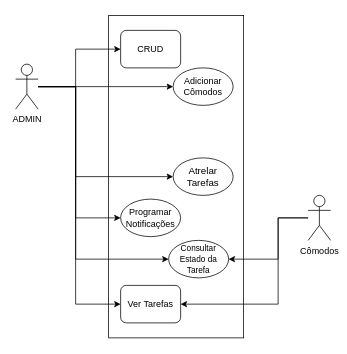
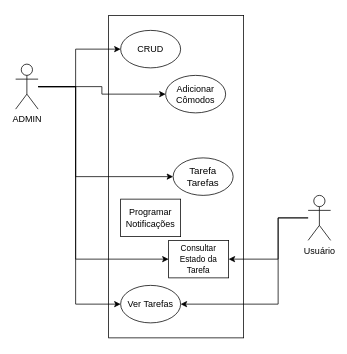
  <mxCell id="0" />
  <mxCell id="1" parent="0" />
  <mxCell id="2" value="" style="rounded=0;whiteSpace=wrap;html=1;" parent="1" vertex="1"><mxGeometry x="144" y="20" width="180" height="430" as="geometry" /></mxCell>
  <mxCell id="3" style="edgeStyle=orthogonalEdgeStyle;rounded=0;orthogonalLoop=1;jettySize=auto;html=1;entryX=0;entryY=0.5;entryDx=0;entryDy=0;" parent="1" source="9" target="13" edge="1"><mxGeometry relative="1" as="geometry"><Array as="points"><mxPoint x="100" y="115" /><mxPoint x="100" y="65" /></Array></mxGeometry></mxCell>
- <mxCell id="4" style="edgeStyle=orthogonalEdgeStyle;rounded=0;orthogonalLoop=1;jettySize=auto;html=1;entryX=0;entryY=0.5;entryDx=0;entryDy=0;" parent="1" source="9" target="16" edge="1"><mxGeometry relative="1" as="geometry"><Array as="points"><mxPoint x="100" y="115" /><mxPoint x="100" y="290" /></Array></mxGeometry></mxCell>
  <mxCell id="5" style="edgeStyle=orthogonalEdgeStyle;rounded=0;orthogonalLoop=1;jettySize=auto;html=1;entryX=0;entryY=0.5;entryDx=0;entryDy=0;" parent="1" source="9" target="14" edge="1"><mxGeometry relative="1" as="geometry" /></mxCell>
  <mxCell id="6" style="edgeStyle=orthogonalEdgeStyle;rounded=0;orthogonalLoop=1;jettySize=auto;html=1;entryX=0;entryY=0.5;entryDx=0;entryDy=0;" parent="1" source="9" target="17" edge="1"><mxGeometry relative="1" as="geometry"><Array as="points"><mxPoint x="100" y="115" /><mxPoint x="100" y="345" /></Array></mxGeometry></mxCell>
  <mxCell id="7" style="edgeStyle=orthogonalEdgeStyle;rounded=0;orthogonalLoop=1;jettySize=auto;html=1;entryX=0;entryY=0.5;entryDx=0;entryDy=0;" parent="1" source="9" target="18" edge="1"><mxGeometry relative="1" as="geometry"><Array as="points"><mxPoint x="100" y="115" /><mxPoint x="100" y="405" /></Array></mxGeometry></mxCell>
  <mxCell id="8" style="edgeStyle=orthogonalEdgeStyle;rounded=0;orthogonalLoop=1;jettySize=auto;html=1;entryX=0;entryY=0.5;entryDx=0;entryDy=0;" parent="1" source="9" target="15" edge="1"><mxGeometry relative="1" as="geometry"><Array as="points"><mxPoint x="100" y="115" /><mxPoint x="100" y="235" /></Array></mxGeometry></mxCell>
  <mxCell id="9" value="ADMIN" style="shape=umlActor;verticalLabelPosition=bottom;verticalAlign=top;html=1;outlineConnect=0;" parent="1" vertex="1"><mxGeometry x="20" y="85" width="30" height="60" as="geometry" /></mxCell>
  <mxCell id="10" style="edgeStyle=orthogonalEdgeStyle;rounded=0;orthogonalLoop=1;jettySize=auto;html=1;entryX=1;entryY=0.5;entryDx=0;entryDy=0;" parent="1" source="12" target="17" edge="1"><mxGeometry relative="1" as="geometry"><Array as="points"><mxPoint x="370" y="290" /><mxPoint x="370" y="345" /></Array></mxGeometry></mxCell>
  <mxCell id="11" style="edgeStyle=orthogonalEdgeStyle;rounded=0;orthogonalLoop=1;jettySize=auto;html=1;entryX=1;entryY=0.5;entryDx=0;entryDy=0;" parent="1" source="12" target="18" edge="1"><mxGeometry relative="1" as="geometry"><Array as="points"><mxPoint x="370" y="290" /><mxPoint x="370" y="405" /></Array></mxGeometry></mxCell>
- <mxCell id="12" value="Cômodos" style="shape=umlActor;verticalLabelPosition=bottom;verticalAlign=top;html=1;outlineConnect=0;" parent="1" vertex="1"><mxGeometry x="410" y="260" width="30" height="60" as="geometry" /></mxCell>
- <mxCell id="13" value="CRUD" style="whiteSpace=wrap;html=1;rounded=1;" parent="1" vertex="1"><mxGeometry x="160" y="40" width="80" height="50" as="geometry" /></mxCell>
- <mxCell id="14" value="Adicionar Cômodos" style="ellipse;whiteSpace=wrap;html=1;" parent="1" vertex="1"><mxGeometry x="230" y="90" width="80" height="50" as="geometry" /></mxCell>
- <mxCell id="15" value="&lt;font style=&quot;font-size: 13px;&quot;&gt;Atrelar Tarefas&lt;/font&gt;" style="ellipse;whiteSpace=wrap;html=1;" parent="1" vertex="1"><mxGeometry x="230" y="210" width="80" height="50" as="geometry" /></mxCell>
- <mxCell id="16" value="Programar Notificações" style="ellipse;whiteSpace=wrap;html=1;" parent="1" vertex="1"><mxGeometry x="160" y="265" width="80" height="50" as="geometry" /></mxCell>
- <mxCell id="17" value="&lt;font style=&quot;font-size: 11px;&quot;&gt;Consultar Estado da Tarefa&lt;/font&gt;" style="ellipse;whiteSpace=wrap;html=1;" parent="1" vertex="1"><mxGeometry x="224" y="320" width="80" height="50" as="geometry" /></mxCell>
- <mxCell id="18" value="Ver Tarefas" style="whiteSpace=wrap;html=1;rounded=1;" parent="1" vertex="1"><mxGeometry x="160" y="380" width="80" height="50" as="geometry" /></mxCell>
+ <mxCell id="12" value="Usuário" style="shape=umlActor;verticalLabelPosition=bottom;verticalAlign=top;html=1;outlineConnect=0;" parent="1" vertex="1"><mxGeometry x="410" y="260" width="30" height="60" as="geometry" /></mxCell>
+ <mxCell id="13" value="CRUD" style="ellipse;whiteSpace=wrap;html=1;" parent="1" vertex="1"><mxGeometry x="160" y="40" width="80" height="50" as="geometry" /></mxCell>
+ <mxCell id="14" value="Adicionar Cômodos" style="ellipse;whiteSpace=wrap;html=1;" parent="1" vertex="1"><mxGeometry x="220" y="100" width="80" height="50" as="geometry" /></mxCell>
+ <mxCell id="15" value="&lt;font style=&quot;font-size: 13px;&quot;&gt;Tarefa Tarefas&lt;/font&gt;" style="ellipse;whiteSpace=wrap;html=1;" parent="1" vertex="1"><mxGeometry x="230" y="210" width="80" height="50" as="geometry" /></mxCell>
+ <mxCell id="16" value="Programar Notificações" style="whiteSpace=wrap;html=1;rounded=0;" parent="1" vertex="1"><mxGeometry x="160" y="265" width="80" height="50" as="geometry" /></mxCell>
+ <mxCell id="17" value="&lt;font style=&quot;font-size: 11px;&quot;&gt;Consultar Estado da Tarefa&lt;/font&gt;" style="whiteSpace=wrap;html=1;rounded=0;" parent="1" vertex="1"><mxGeometry x="224" y="320" width="80" height="50" as="geometry" /></mxCell>
+ <mxCell id="18" value="Ver Tarefas" style="ellipse;whiteSpace=wrap;html=1;" parent="1" vertex="1"><mxGeometry x="160" y="380" width="80" height="50" as="geometry" /></mxCell>
